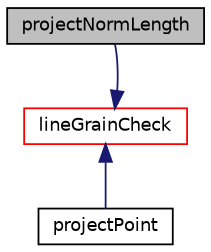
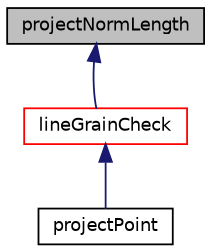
  digraph {
    rankdir=TB
    node [color=black fillcolor=white fontname=Helvetica fontsize=10 shape=record style=filled]
    edge [color=midnightblue dir=back fontname=Helvetica fontsize=10 labelfontname=Helvetica labelfontsize=10 style=solid]
    n1 [fillcolor=grey75 fontcolor=black height=0.2 label=projectNormLength width=0.4]
    n2 [color=red height=0.2 label=lineGrainCheck width=0.4]
    n3 [height=0.2 label=projectPoint width=0.4]
-   n2 -> n1
+   n1 -> n2
    n2 -> n3
  }
